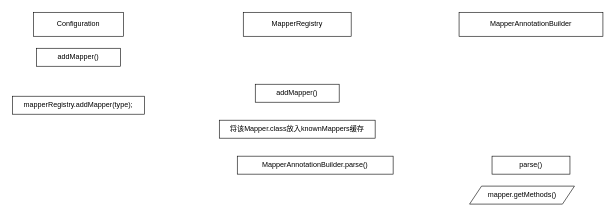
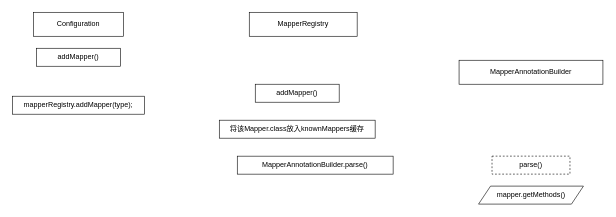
  <mxCell id="0" />
  <mxCell id="1" parent="0" />
  <mxCell id="2" value="Configuration" style="rounded=0;whiteSpace=wrap;html=1;" vertex="1" parent="1"><mxGeometry x="55" y="20" width="150" height="40" as="geometry" /></mxCell>
  <mxCell id="3" value="addMapper()" style="whiteSpace=wrap;html=1;" vertex="1" parent="1"><mxGeometry x="60" y="80" width="140" height="30" as="geometry" /></mxCell>
  <mxCell id="4" value="mapperRegistry.addMapper(type);" style="whiteSpace=wrap;html=1;" vertex="1" parent="1"><mxGeometry x="20" y="160" width="220" height="30" as="geometry" /></mxCell>
- <mxCell id="5" value="MapperRegistry" style="whiteSpace=wrap;html=1;" vertex="1" parent="1"><mxGeometry x="405" y="20" width="180" height="40" as="geometry" /></mxCell>
+ <mxCell id="5" value="MapperRegistry" style="whiteSpace=wrap;html=1;" vertex="1" parent="1"><mxGeometry x="415" y="20" width="180" height="40" as="geometry" /></mxCell>
  <mxCell id="6" value="addMapper()" style="whiteSpace=wrap;html=1;" vertex="1" parent="1"><mxGeometry x="425" y="140" width="140" height="30" as="geometry" /></mxCell>
  <mxCell id="7" value="将该Mapper.class放入knownMappers缓存" style="whiteSpace=wrap;html=1;" vertex="1" parent="1"><mxGeometry x="365" y="200" width="260" height="30" as="geometry" /></mxCell>
  <mxCell id="8" value="MapperAnnotationBuilder.parse()" style="whiteSpace=wrap;html=1;" vertex="1" parent="1"><mxGeometry x="395" y="260" width="260" height="30" as="geometry" /></mxCell>
- <mxCell id="9" value="MapperAnnotationBuilder" style="whiteSpace=wrap;html=1;" vertex="1" parent="1"><mxGeometry x="765" y="20" width="240" height="40" as="geometry" /></mxCell>
- <mxCell id="10" value="parse()" style="whiteSpace=wrap;html=1;" vertex="1" parent="1"><mxGeometry x="820" y="260" width="130" height="30" as="geometry" /></mxCell>
- <mxCell id="11" value="mapper.getMethods()" style="shape=parallelogram;perimeter=parallelogramPerimeter;whiteSpace=wrap;html=1;fixedSize=1;" vertex="1" parent="1"><mxGeometry x="782.5" y="310" width="175" height="30" as="geometry" /></mxCell>
+ <mxCell id="9" value="MapperAnnotationBuilder" style="whiteSpace=wrap;html=1;" vertex="1" parent="1"><mxGeometry x="765" y="100" width="240" height="40" as="geometry" /></mxCell>
+ <mxCell id="10" value="parse()" style="whiteSpace=wrap;html=1;dashed=1;" vertex="1" parent="1"><mxGeometry x="820" y="260" width="130" height="30" as="geometry" /></mxCell>
+ <mxCell id="11" value="mapper.getMethods()" style="shape=parallelogram;perimeter=parallelogramPerimeter;whiteSpace=wrap;html=1;fixedSize=1;" vertex="1" parent="1"><mxGeometry x="797.5" y="310" width="175" height="30" as="geometry" /></mxCell>
